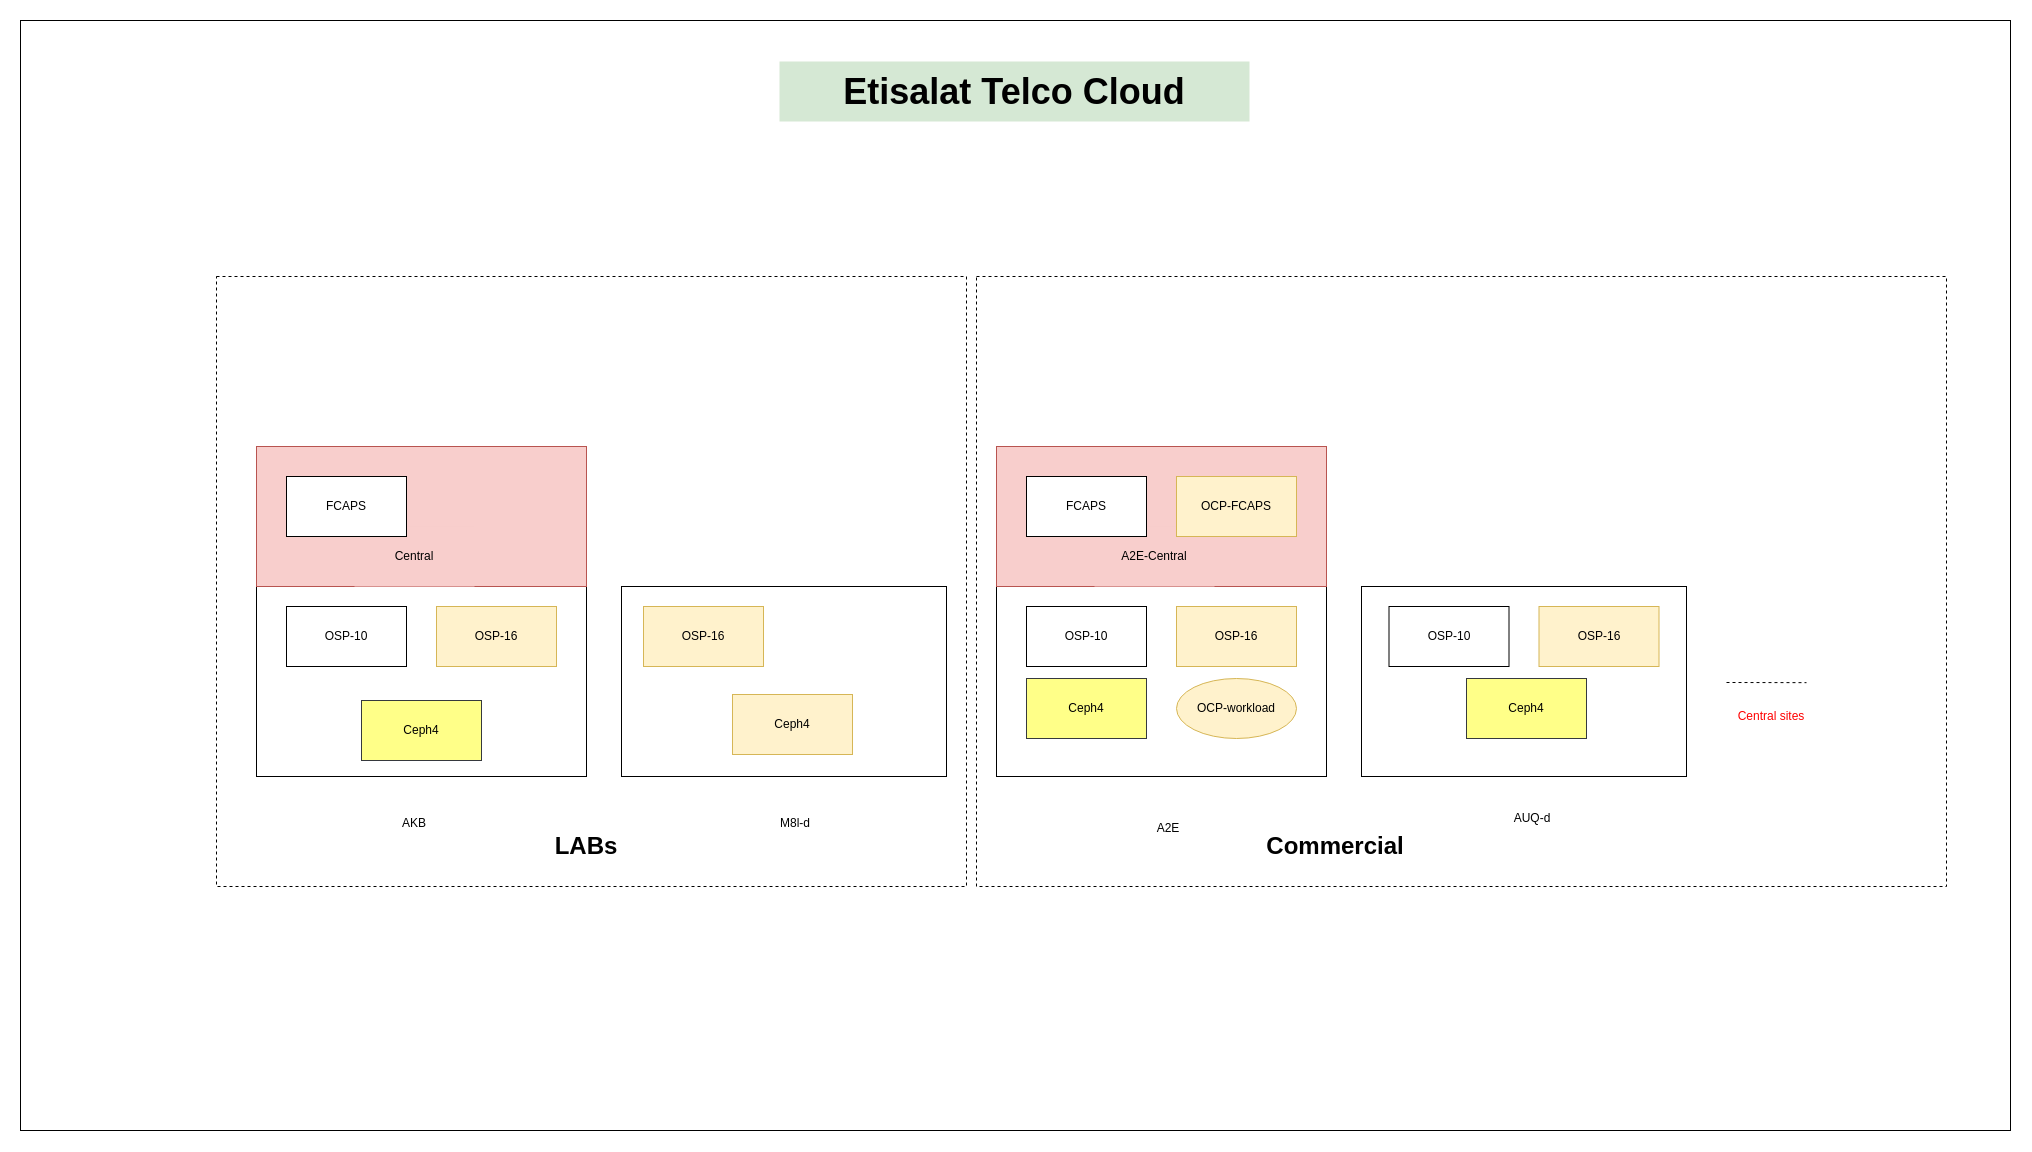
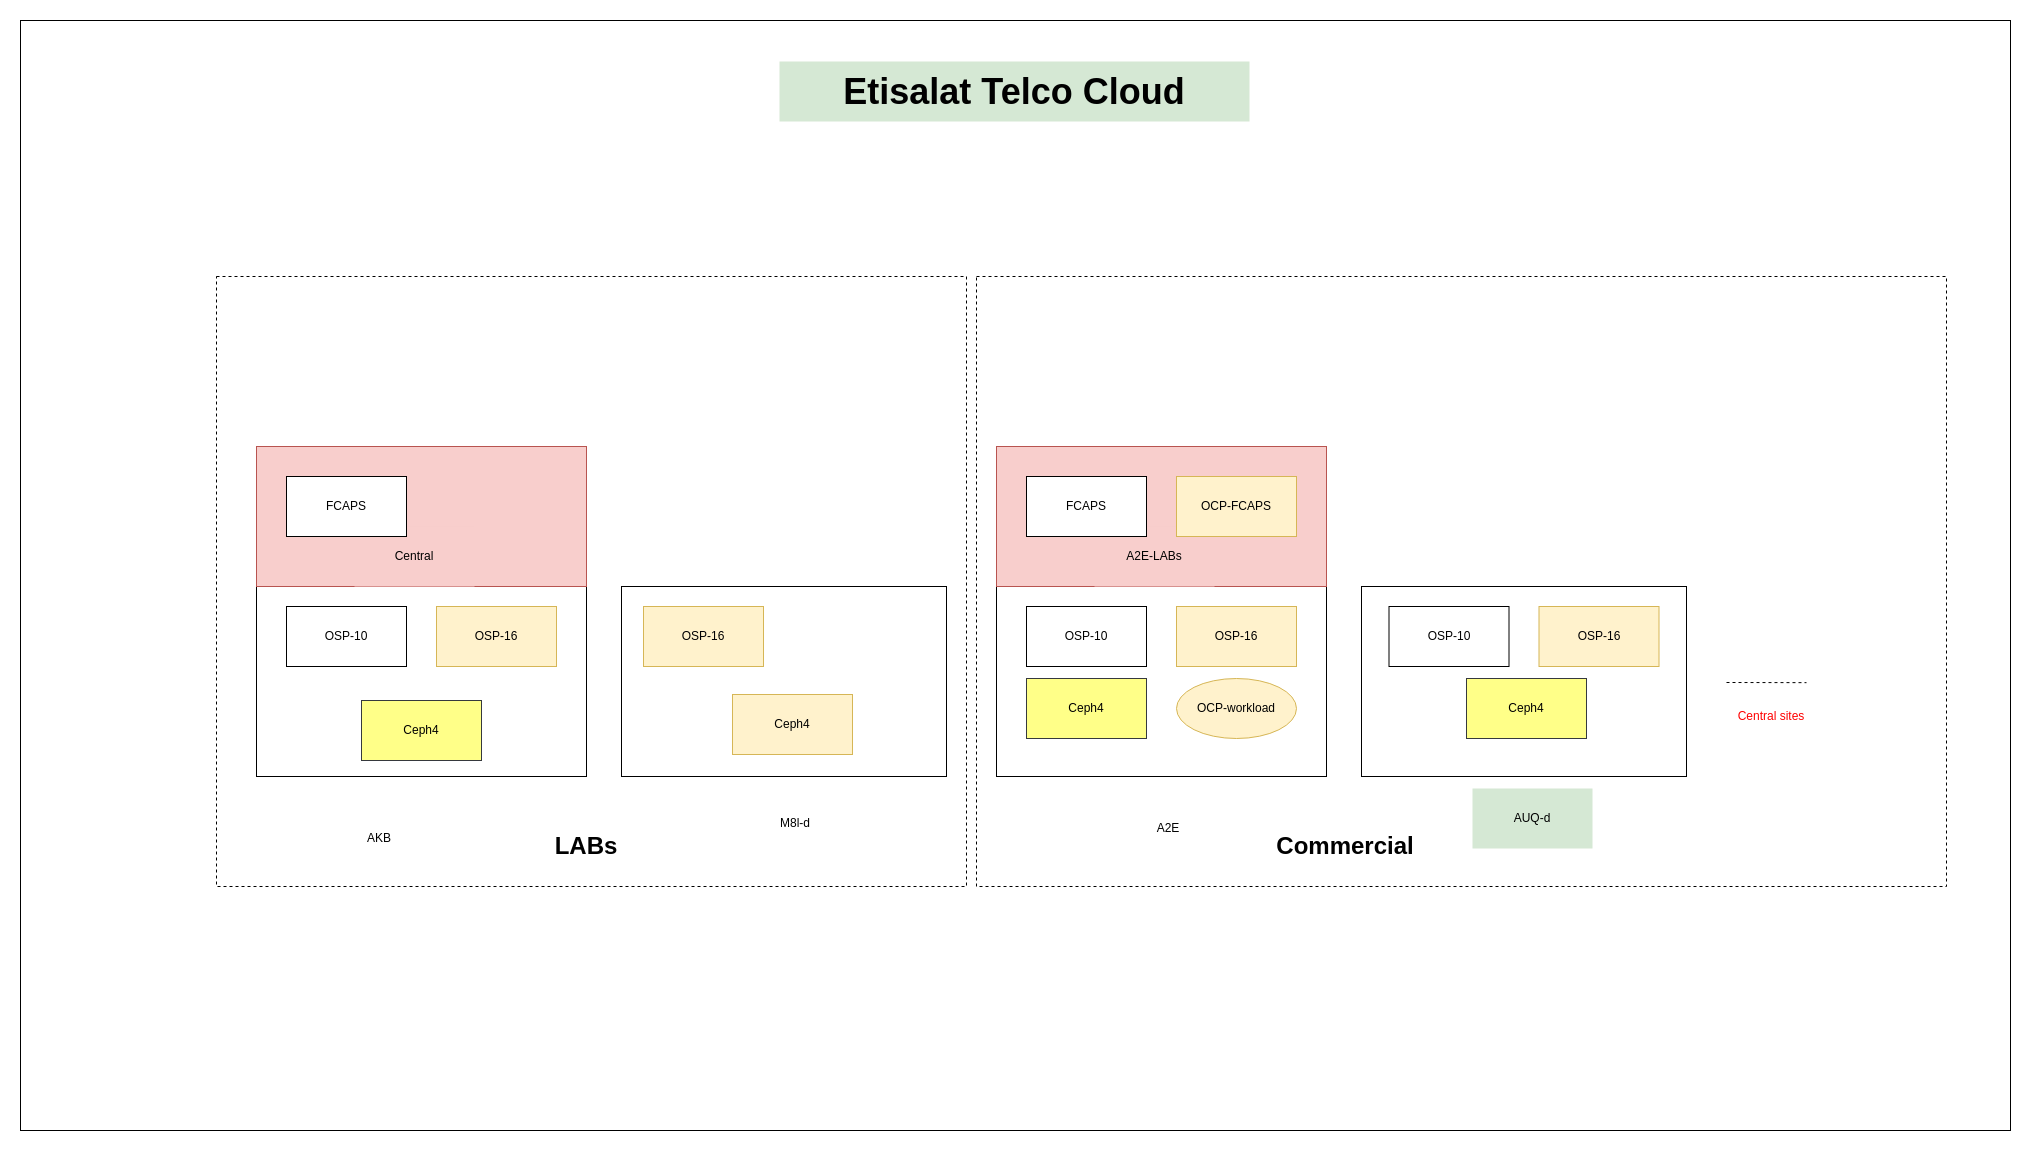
  <mxCell id="0" />
  <mxCell id="1" parent="0" />
  <mxCell id="2" value="" style="rounded=0;whiteSpace=wrap;html=1;" vertex="1" parent="1"><mxGeometry x="20" y="20" width="1990" height="1110" as="geometry" /></mxCell>
  <mxCell id="3" value="" style="rounded=0;whiteSpace=wrap;html=1;dashed=1;" vertex="1" parent="1"><mxGeometry x="976" y="276" width="970" height="610" as="geometry" /></mxCell>
  <mxCell id="4" value="" style="rounded=0;whiteSpace=wrap;html=1;dashed=1;" vertex="1" parent="1"><mxGeometry x="216" y="276" width="750" height="610" as="geometry" /></mxCell>
  <mxCell id="5" value="" style="rounded=0;whiteSpace=wrap;html=1;" vertex="1" parent="1"><mxGeometry x="256" y="446" width="330" height="330" as="geometry" /></mxCell>
  <mxCell id="6" value="Ceph4" style="rounded=0;whiteSpace=wrap;html=1;strokeColor=#36393d;fillColor=#ffff88;" vertex="1" parent="1"><mxGeometry x="361" y="700" width="120" height="60" as="geometry" /></mxCell>
  <mxCell id="7" value="" style="rounded=0;whiteSpace=wrap;html=1;" vertex="1" parent="1"><mxGeometry x="621" y="586" width="325" height="190" as="geometry" /></mxCell>
  <mxCell id="8" value="OSP-16" style="rounded=0;whiteSpace=wrap;html=1;fillColor=#fff2cc;strokeColor=#d6b656;" vertex="1" parent="1"><mxGeometry x="436" y="606" width="120" height="60" as="geometry" /></mxCell>
  <mxCell id="9" value="OSP-16" style="rounded=0;whiteSpace=wrap;html=1;fillColor=#fff2cc;strokeColor=#d6b656;" vertex="1" parent="1"><mxGeometry x="643" y="606" width="120" height="60" as="geometry" /></mxCell>
  <mxCell id="10" value="M8l-d" style="rounded=0;whiteSpace=wrap;html=1;strokeColor=none;" vertex="1" parent="1"><mxGeometry x="735" y="793" width="120" height="60" as="geometry" /></mxCell>
  <mxCell id="11" value="" style="rounded=0;whiteSpace=wrap;html=1;fillColor=#f8cecc;strokeColor=#b85450;" vertex="1" parent="1"><mxGeometry x="256" y="446" width="330" height="140" as="geometry" /></mxCell>
  <mxCell id="12" value="OSP-10" style="rounded=0;whiteSpace=wrap;html=1;" vertex="1" parent="1"><mxGeometry x="286" y="606" width="120" height="60" as="geometry" /></mxCell>
  <mxCell id="13" value="Central" style="rounded=0;whiteSpace=wrap;html=1;strokeColor=none;fillColor=#f8cecc;" vertex="1" parent="1"><mxGeometry x="354" y="526" width="120" height="60" as="geometry" /></mxCell>
  <mxCell id="14" value="FCAPS" style="rounded=0;whiteSpace=wrap;html=1;" vertex="1" parent="1"><mxGeometry x="286" y="476" width="120" height="60" as="geometry" /></mxCell>
  <mxCell id="15" value="" style="rounded=0;whiteSpace=wrap;html=1;" vertex="1" parent="1"><mxGeometry x="996" y="446" width="330" height="330" as="geometry" /></mxCell>
  <mxCell id="16" value="A2E" style="rounded=0;whiteSpace=wrap;html=1;strokeColor=none;" vertex="1" parent="1"><mxGeometry x="1108" y="798" width="120" height="60" as="geometry" /></mxCell>
  <mxCell id="17" value="" style="rounded=0;whiteSpace=wrap;html=1;" vertex="1" parent="1"><mxGeometry x="1361" y="586" width="325" height="190" as="geometry" /></mxCell>
  <mxCell id="18" value="OSP-16" style="rounded=0;whiteSpace=wrap;html=1;fillColor=#fff2cc;strokeColor=#d6b656;" vertex="1" parent="1"><mxGeometry x="1176" y="606" width="120" height="60" as="geometry" /></mxCell>
- <mxCell id="19" value="AUQ-d" style="rounded=0;whiteSpace=wrap;html=1;strokeColor=none;" vertex="1" parent="1"><mxGeometry x="1472" y="788" width="120" height="60" as="geometry" /></mxCell>
+ <mxCell id="19" value="AUQ-d" style="rounded=0;whiteSpace=wrap;html=1;strokeColor=none;fillColor=#d5e8d4;" vertex="1" parent="1"><mxGeometry x="1472" y="788" width="120" height="60" as="geometry" /></mxCell>
  <mxCell id="20" value="" style="rounded=0;whiteSpace=wrap;html=1;fillColor=#f8cecc;strokeColor=#b85450;" vertex="1" parent="1"><mxGeometry x="996" y="446" width="330" height="140" as="geometry" /></mxCell>
  <mxCell id="21" value="OSP-10" style="rounded=0;whiteSpace=wrap;html=1;" vertex="1" parent="1"><mxGeometry x="1026" y="606" width="120" height="60" as="geometry" /></mxCell>
- <mxCell id="22" value="A2E-Central" style="rounded=0;whiteSpace=wrap;html=1;strokeColor=none;fillColor=#f8cecc;" vertex="1" parent="1"><mxGeometry x="1094" y="526" width="120" height="60" as="geometry" /></mxCell>
+ <mxCell id="22" value="A2E-LABs" style="rounded=0;whiteSpace=wrap;html=1;strokeColor=none;fillColor=#f8cecc;" vertex="1" parent="1"><mxGeometry x="1094" y="526" width="120" height="60" as="geometry" /></mxCell>
  <mxCell id="23" value="FCAPS" style="rounded=0;whiteSpace=wrap;html=1;" vertex="1" parent="1"><mxGeometry x="1026" y="476" width="120" height="60" as="geometry" /></mxCell>
  <mxCell id="24" value="OSP-16" style="rounded=0;whiteSpace=wrap;html=1;fillColor=#fff2cc;strokeColor=#d6b656;" vertex="1" parent="1"><mxGeometry x="1538.5" y="606" width="120" height="60" as="geometry" /></mxCell>
  <mxCell id="25" value="OSP-10" style="rounded=0;whiteSpace=wrap;html=1;" vertex="1" parent="1"><mxGeometry x="1388.5" y="606" width="120" height="60" as="geometry" /></mxCell>
  <mxCell id="26" value="&lt;h2 style=&quot;font-size: 24px;&quot;&gt;&lt;font style=&quot;font-size: 24px;&quot;&gt;LABs&lt;/font&gt;&lt;/h2&gt;" style="rounded=0;whiteSpace=wrap;html=1;strokeColor=none;strokeWidth=4;" vertex="1" parent="1"><mxGeometry x="526" y="816" width="120" height="60" as="geometry" /></mxCell>
- <mxCell id="27" value="&lt;h2 style=&quot;&quot;&gt;&lt;font style=&quot;font-size: 24px;&quot;&gt;Commercial&lt;/font&gt;&lt;/h2&gt;" style="rounded=0;whiteSpace=wrap;html=1;strokeColor=none;strokeWidth=4;" vertex="1" parent="1"><mxGeometry x="1275" y="816" width="120" height="60" as="geometry" /></mxCell>
+ <mxCell id="27" value="&lt;h2 style=&quot;&quot;&gt;&lt;font style=&quot;font-size: 24px;&quot;&gt;Commercial&lt;/font&gt;&lt;/h2&gt;" style="rounded=0;whiteSpace=wrap;html=1;strokeColor=none;strokeWidth=4;" vertex="1" parent="1"><mxGeometry x="1285" y="816" width="120" height="60" as="geometry" /></mxCell>
  <mxCell id="28" value="&lt;h1 style=&quot;&quot;&gt;&lt;font style=&quot;font-size: 36px;&quot;&gt;Etisalat Telco Cloud&lt;/font&gt;&lt;/h1&gt;" style="rounded=0;whiteSpace=wrap;html=1;strokeColor=none;strokeWidth=4;fillColor=#d5e8d4;" vertex="1" parent="1"><mxGeometry x="779" y="61" width="470" height="60" as="geometry" /></mxCell>
  <mxCell id="29" value="" style="endArrow=none;dashed=1;html=1;rounded=0;fontSize=36;entryX=1;entryY=0.656;entryDx=0;entryDy=0;entryPerimeter=0;" edge="1" parent="1"><mxGeometry width="50" height="50" relative="1" as="geometry"><mxPoint x="1726" y="682" as="sourcePoint" /><mxPoint x="1806" y="682.16" as="targetPoint" /></mxGeometry></mxCell>
  <mxCell id="30" value="&lt;font color=&quot;#ff0000&quot;&gt;Central sites&lt;/font&gt;" style="rounded=0;whiteSpace=wrap;html=1;strokeColor=none;" vertex="1" parent="1"><mxGeometry x="1711" y="686" width="120" height="60" as="geometry" /></mxCell>
  <mxCell id="31" value="OCP-workload" style="ellipse;whiteSpace=wrap;html=1;fillColor=#fff2cc;strokeColor=#d6b656;" vertex="1" parent="1"><mxGeometry x="1176" y="678" width="120" height="60" as="geometry" /></mxCell>
  <mxCell id="32" value="OCP-FCAPS" style="rounded=0;whiteSpace=wrap;html=1;fillColor=#fff2cc;strokeColor=#d6b656;" vertex="1" parent="1"><mxGeometry x="1176" y="476" width="120" height="60" as="geometry" /></mxCell>
  <mxCell id="33" value="Ceph4" style="rounded=0;whiteSpace=wrap;html=1;strokeColor=#d6b656;fillColor=#fff2cc;" vertex="1" parent="1"><mxGeometry x="732" y="694" width="120" height="60" as="geometry" /></mxCell>
- <mxCell id="34" value="AKB" style="rounded=0;whiteSpace=wrap;html=1;strokeColor=none;" vertex="1" parent="1"><mxGeometry x="354" y="793" width="120" height="60" as="geometry" /></mxCell>
+ <mxCell id="34" value="AKB" style="rounded=0;whiteSpace=wrap;html=1;strokeColor=none;" vertex="1" parent="1"><mxGeometry x="319" y="808" width="120" height="60" as="geometry" /></mxCell>
  <mxCell id="35" value="Ceph4" style="rounded=0;whiteSpace=wrap;html=1;strokeColor=#36393d;fillColor=#ffff88;" vertex="1" parent="1"><mxGeometry x="1026" y="678" width="120" height="60" as="geometry" /></mxCell>
  <mxCell id="36" value="Ceph4" style="rounded=0;whiteSpace=wrap;html=1;strokeColor=#36393d;fillColor=#ffff88;" vertex="1" parent="1"><mxGeometry x="1466" y="678" width="120" height="60" as="geometry" /></mxCell>
